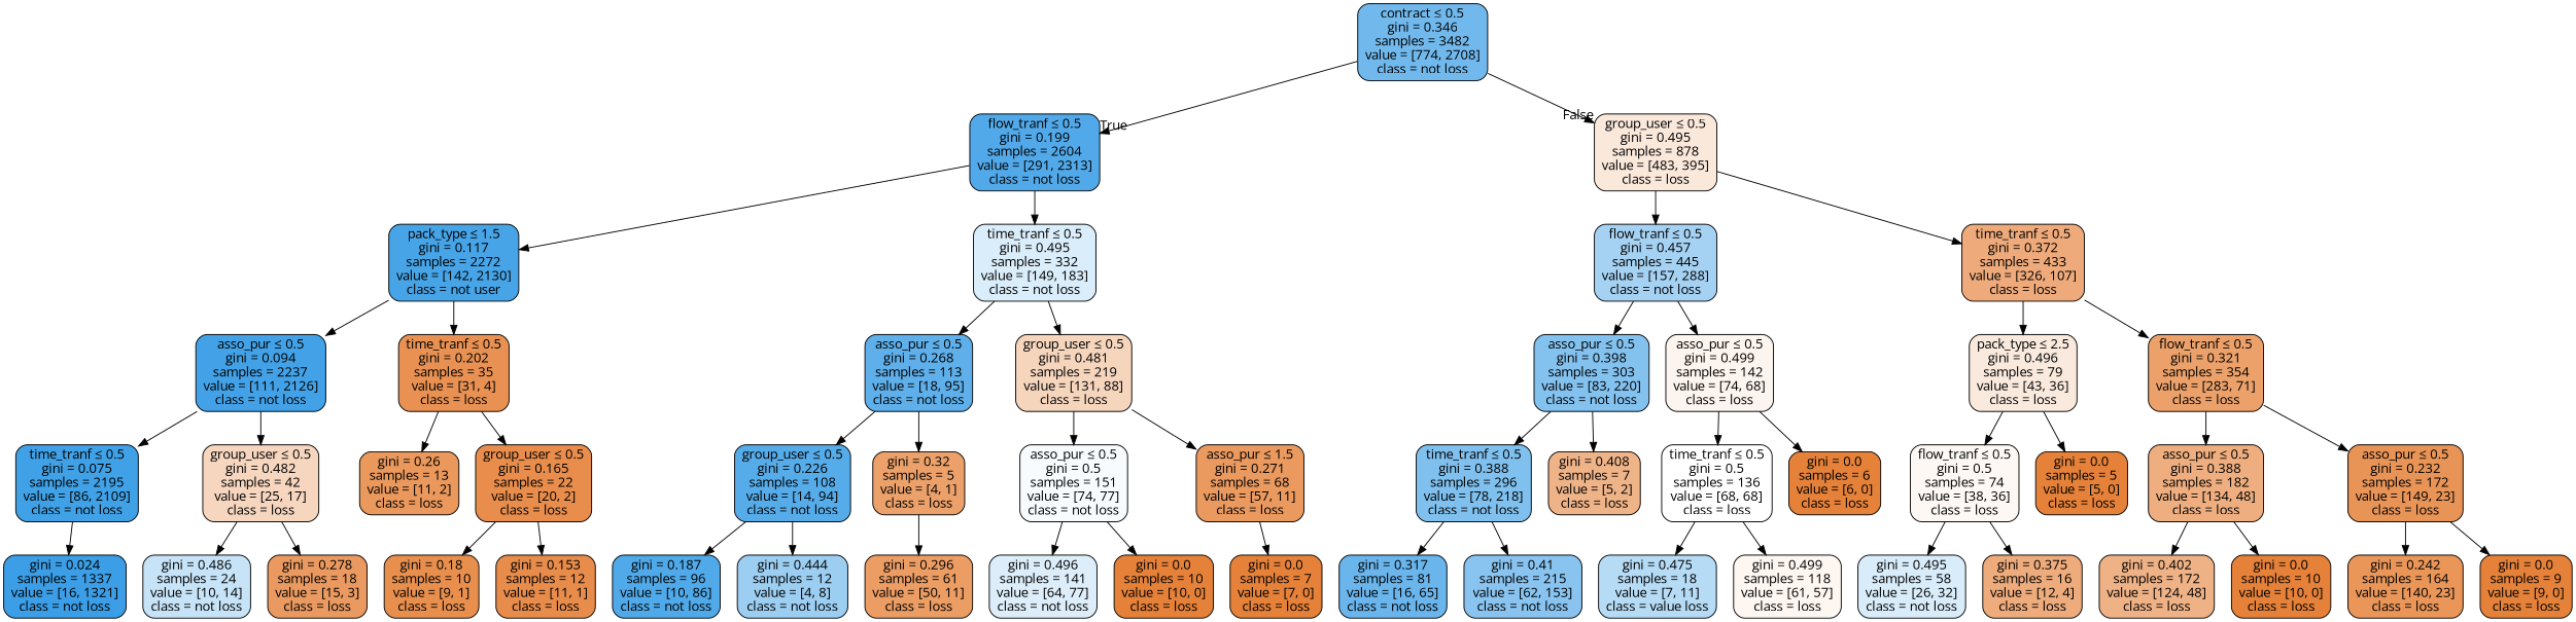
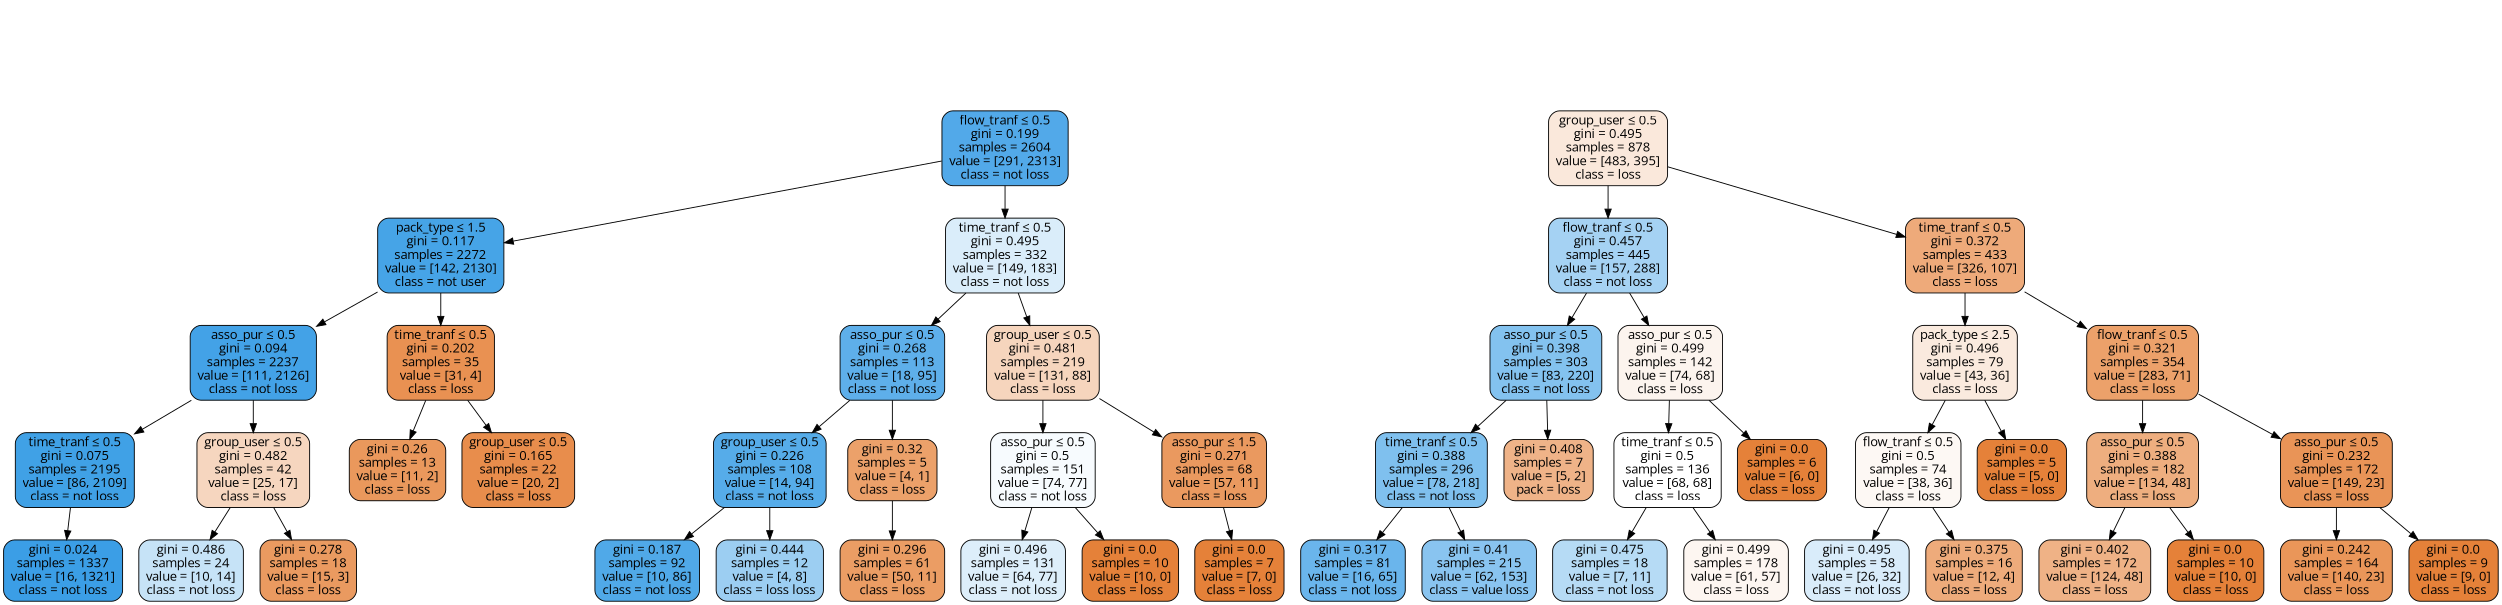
  digraph {
    fontname="Open Sans"
    node [color=black fillcolor="#e58139ff" fontname="Open Sans" shape=box style="filled, rounded"]
    edge [fontname="Open Sans"]
-   n1 [fillcolor="#399de5b6" label=<contract &le; 0.5<br/>gini = 0.346<br/>samples = 3482<br/>value = [774, 2708]<br/>class = not loss>]
    n2 [fillcolor="#399de5df" label=<flow_tranf &le; 0.5<br/>gini = 0.199<br/>samples = 2604<br/>value = [291, 2313]<br/>class = not loss>]
    n3 [fillcolor="#e581392e" label=<group_user &le; 0.5<br/>gini = 0.495<br/>samples = 878<br/>value = [483, 395]<br/>class = loss>]
    n4 [fillcolor="#399de5ee" label=<pack_type &le; 1.5<br/>gini = 0.117<br/>samples = 2272<br/>value = [142, 2130]<br/>class = not user>]
    n5 [fillcolor="#399de52f" label=<time_tranf &le; 0.5<br/>gini = 0.495<br/>samples = 332<br/>value = [149, 183]<br/>class = not loss>]
    n6 [fillcolor="#399de574" label=<flow_tranf &le; 0.5<br/>gini = 0.457<br/>samples = 445<br/>value = [157, 288]<br/>class = not loss>]
    n7 [fillcolor="#e58139ab" label=<time_tranf &le; 0.5<br/>gini = 0.372<br/>samples = 433<br/>value = [326, 107]<br/>class = loss>]
    n8 [fillcolor="#399de5f2" label=<asso_pur &le; 0.5<br/>gini = 0.094<br/>samples = 2237<br/>value = [111, 2126]<br/>class = not loss>]
    n9 [fillcolor="#e58139de" label=<time_tranf &le; 0.5<br/>gini = 0.202<br/>samples = 35<br/>value = [31, 4]<br/>class = loss>]
    n10 [fillcolor="#399de5cf" label=<asso_pur &le; 0.5<br/>gini = 0.268<br/>samples = 113<br/>value = [18, 95]<br/>class = not loss>]
    n11 [fillcolor="#e5813954" label=<group_user &le; 0.5<br/>gini = 0.481<br/>samples = 219<br/>value = [131, 88]<br/>class = loss>]
    n12 [fillcolor="#399de5f5" label=<time_tranf &le; 0.5<br/>gini = 0.075<br/>samples = 2195<br/>value = [86, 2109]<br/>class = not loss>]
    n13 [fillcolor="#e5813952" label=<group_user &le; 0.5<br/>gini = 0.482<br/>samples = 42<br/>value = [25, 17]<br/>class = loss>]
    n14 [fillcolor="#e58139d1" label=<gini = 0.26<br/>samples = 13<br/>value = [11, 2]<br/>class = loss>]
    n15 [fillcolor="#e58139e6" label=<group_user &le; 0.5<br/>gini = 0.165<br/>samples = 22<br/>value = [20, 2]<br/>class = loss>]
    n16 [fillcolor="#399de5fc" label=<gini = 0.024<br/>samples = 1337<br/>value = [16, 1321]<br/>class = not loss>]
    n17 [fillcolor="#399de549" label=<gini = 0.486<br/>samples = 24<br/>value = [10, 14]<br/>class = not loss>]
    n18 [fillcolor="#e58139cc" label=<gini = 0.278<br/>samples = 18<br/>value = [15, 3]<br/>class = loss>]
-   n19 [fillcolor="#e58139e3" label=<gini = 0.18<br/>samples = 10<br/>value = [9, 1]<br/>class = loss>]
-   n20 [fillcolor="#e58139e8" label=<gini = 0.153<br/>samples = 12<br/>value = [11, 1]<br/>class = loss>]
    n21 [fillcolor="#399de5d9" label=<group_user &le; 0.5<br/>gini = 0.226<br/>samples = 108<br/>value = [14, 94]<br/>class = not loss>]
    n22 [fillcolor="#e58139bf" label=<gini = 0.32<br/>samples = 5<br/>value = [4, 1]<br/>class = loss>]
    n23 [fillcolor="#399de50a" label=<asso_pur &le; 0.5<br/>gini = 0.5<br/>samples = 151<br/>value = [74, 77]<br/>class = not loss>]
    n24 [fillcolor="#e58139ce" label=<asso_pur &le; 1.5<br/>gini = 0.271<br/>samples = 68<br/>value = [57, 11]<br/>class = loss>]
-   n25 [fillcolor="#399de5e1" label=<gini = 0.187<br/>samples = 96<br/>value = [10, 86]<br/>class = not loss>]
-   n26 [fillcolor="#399de57f" label=<gini = 0.444<br/>samples = 12<br/>value = [4, 8]<br/>class = not loss>]
+   n25 [fillcolor="#399de5e1" label=<gini = 0.187<br/>samples = 92<br/>value = [10, 86]<br/>class = not loss>]
+   n26 [fillcolor="#399de57f" label=<gini = 0.444<br/>samples = 12<br/>value = [4, 8]<br/>class = loss loss>]
    n27 [fillcolor="#e58139c7" label=<gini = 0.296<br/>samples = 61<br/>value = [50, 11]<br/>class = loss>]
-   n28 [fillcolor="#399de52b" label=<gini = 0.496<br/>samples = 141<br/>value = [64, 77]<br/>class = not loss>]
+   n28 [fillcolor="#399de52b" label=<gini = 0.496<br/>samples = 131<br/>value = [64, 77]<br/>class = not loss>]
    n29 [label=<gini = 0.0<br/>samples = 10<br/>value = [10, 0]<br/>class = loss>]
    n30 [label=<gini = 0.0<br/>samples = 7<br/>value = [7, 0]<br/>class = loss>]
    n31 [fillcolor="#399de59f" label=<asso_pur &le; 0.5<br/>gini = 0.398<br/>samples = 303<br/>value = [83, 220]<br/>class = not loss>]
    n32 [fillcolor="#e5813915" label=<asso_pur &le; 0.5<br/>gini = 0.499<br/>samples = 142<br/>value = [74, 68]<br/>class = loss>]
    n33 [fillcolor="#e581392a" label=<pack_type &le; 2.5<br/>gini = 0.496<br/>samples = 79<br/>value = [43, 36]<br/>class = loss>]
    n34 [fillcolor="#e58139bf" label=<flow_tranf &le; 0.5<br/>gini = 0.321<br/>samples = 354<br/>value = [283, 71]<br/>class = loss>]
    n35 [fillcolor="#399de5a4" label=<time_tranf &le; 0.5<br/>gini = 0.388<br/>samples = 296<br/>value = [78, 218]<br/>class = not loss>]
-   n36 [fillcolor="#e5813999" label=<gini = 0.408<br/>samples = 7<br/>value = [5, 2]<br/>class = loss>]
+   n36 [fillcolor="#e5813999" label=<gini = 0.408<br/>samples = 7<br/>value = [5, 2]<br/>pack = loss>]
    n37 [fillcolor="#e5813900" label=<time_tranf &le; 0.5<br/>gini = 0.5<br/>samples = 136<br/>value = [68, 68]<br/>class = loss>]
    n38 [label=<gini = 0.0<br/>samples = 6<br/>value = [6, 0]<br/>class = loss>]
    n39 [fillcolor="#399de5c0" label=<gini = 0.317<br/>samples = 81<br/>value = [16, 65]<br/>class = not loss>]
-   n40 [fillcolor="#399de598" label=<gini = 0.41<br/>samples = 215<br/>value = [62, 153]<br/>class = not loss>]
-   n41 [fillcolor="#399de55d" label=<gini = 0.475<br/>samples = 18<br/>value = [7, 11]<br/>class = value loss>]
-   n42 [fillcolor="#e5813911" label=<gini = 0.499<br/>samples = 118<br/>value = [61, 57]<br/>class = loss>]
+   n40 [fillcolor="#399de598" label=<gini = 0.41<br/>samples = 215<br/>value = [62, 153]<br/>class = value loss>]
+   n41 [fillcolor="#399de55d" label=<gini = 0.475<br/>samples = 18<br/>value = [7, 11]<br/>class = not loss>]
+   n42 [fillcolor="#e5813911" label=<gini = 0.499<br/>samples = 178<br/>value = [61, 57]<br/>class = loss>]
    n43 [fillcolor="#e581390d" label=<flow_tranf &le; 0.5<br/>gini = 0.5<br/>samples = 74<br/>value = [38, 36]<br/>class = loss>]
    n44 [label=<gini = 0.0<br/>samples = 5<br/>value = [5, 0]<br/>class = loss>]
    n45 [fillcolor="#e58139a4" label=<asso_pur &le; 0.5<br/>gini = 0.388<br/>samples = 182<br/>value = [134, 48]<br/>class = loss>]
    n46 [fillcolor="#e58139d8" label=<asso_pur &le; 0.5<br/>gini = 0.232<br/>samples = 172<br/>value = [149, 23]<br/>class = loss>]
    n47 [fillcolor="#399de530" label=<gini = 0.495<br/>samples = 58<br/>value = [26, 32]<br/>class = not loss>]
    n48 [fillcolor="#e58139aa" label=<gini = 0.375<br/>samples = 16<br/>value = [12, 4]<br/>class = loss>]
    n49 [fillcolor="#e581399c" label=<gini = 0.402<br/>samples = 172<br/>value = [124, 48]<br/>class = loss>]
    n50 [label=<gini = 0.0<br/>samples = 10<br/>value = [10, 0]<br/>class = loss>]
    n51 [fillcolor="#e58139d5" label=<gini = 0.242<br/>samples = 164<br/>value = [140, 23]<br/>class = loss>]
    n52 [label=<gini = 0.0<br/>samples = 9<br/>value = [9, 0]<br/>class = loss>]
-   n1 -> n2 [headlabel=True labelangle=45 labeldistance=2.5]
-   n1 -> n3 [headlabel=False labelangle=-45 labeldistance=2.5]
    n2 -> n4
    n2 -> n5
    n3 -> n6
    n3 -> n7
    n4 -> n8
    n4 -> n9
    n5 -> n10
    n5 -> n11
    n6 -> n31
    n6 -> n32
    n7 -> n33
    n7 -> n34
    n8 -> n12
    n8 -> n13
    n9 -> n14
    n9 -> n15
    n10 -> n21
    n10 -> n22
    n11 -> n23
    n11 -> n24
    n12 -> n16
    n13 -> n17
    n13 -> n18
-   n15 -> n19
-   n15 -> n20
    n21 -> n25
    n21 -> n26
    n22 -> n27
    n23 -> n28
    n23 -> n29
    n24 -> n30
    n31 -> n35
    n31 -> n36
    n32 -> n37
    n32 -> n38
    n33 -> n43
    n33 -> n44
    n34 -> n45
    n34 -> n46
    n35 -> n39
    n35 -> n40
    n37 -> n41
    n37 -> n42
    n43 -> n47
    n43 -> n48
    n45 -> n49
    n45 -> n50
    n46 -> n51
    n46 -> n52
  }
